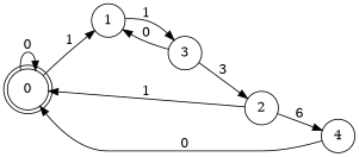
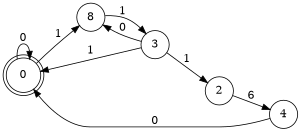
  digraph {
    rankdir=LR
    node [shape=circle]
    0 [shape=doublecircle]
-   1
+   1 [label=8]
    3
    2
    4
    0 -> 0 [label=0]
    0 -> 1 [label=1]
    1 -> 3 [label=1]
    3 -> 1 [label=0]
-   3 -> 2 [label=3]
-   2 -> 0 [label=1]
+   3 -> 2 [label=1]
+   3 -> 0 [label=1]
    2 -> 4 [label=6]
    4 -> 0 [label=0]
  }
